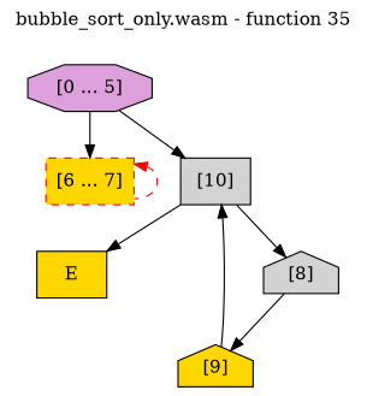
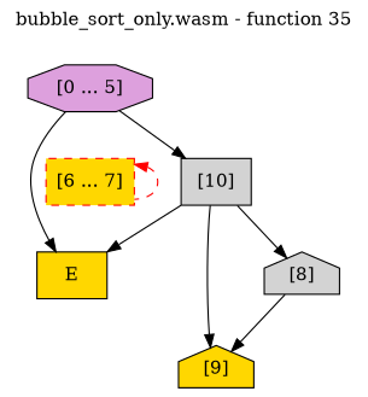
  digraph {
    label="bubble_sort_only.wasm - function 35"
    labelfontcolor=black
    labelfontname=Helvetica
    labelfontsize=16
    labelloc=t
    node [fillcolor=gold shape=box style="solid,filled" color=black]
    E [style=filled color=""]
    n2 [fillcolor=plum label="[0 ... 5]" shape=octagon]
    n3 [color=red label="[6 ... 7]" style="dashed,filled"]
    n4 [fillcolor=lightgrey label="[10]"]
    n5 [label="[9]" shape=house]
    n6 [fillcolor=lightgrey label="[8]" shape=house]
-   n2 -> n3
+   n2 -> E
    n2 -> n4
    n3 -> n3 [color=red dir=back style=dashed]
    n4 -> E
    n4 -> n6
-   n5 -> n4
+   n4 -> n5
    n6 -> n5
  }
